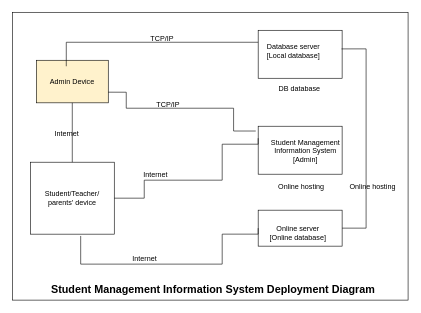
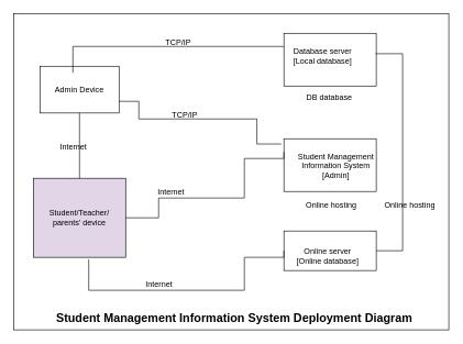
  <mxCell id="0" />
  <mxCell id="1" parent="0" />
  <mxCell id="2" value="" style="rounded=0;whiteSpace=wrap;html=1;" parent="1" vertex="1"><mxGeometry x="20" y="20" width="660" height="480" as="geometry" /></mxCell>
- <mxCell id="3" value="Admin Device" style="rounded=0;whiteSpace=wrap;html=1;fillColor=#fff2cc;" parent="1" vertex="1"><mxGeometry x="60" y="100" width="120" height="71" as="geometry" /></mxCell>
- <mxCell id="4" value="Student/Teacher/&lt;br&gt;parents' device" style="rounded=0;whiteSpace=wrap;html=1;" parent="1" vertex="1"><mxGeometry x="50" y="270" width="140" height="120" as="geometry" /></mxCell>
+ <mxCell id="3" value="Admin Device" style="rounded=0;whiteSpace=wrap;html=1;" parent="1" vertex="1"><mxGeometry x="60" y="100" width="120" height="71" as="geometry" /></mxCell>
+ <mxCell id="4" value="Student/Teacher/&lt;br&gt;parents' device" style="rounded=0;whiteSpace=wrap;html=1;fillColor=#e1d5e7;" parent="1" vertex="1"><mxGeometry x="50" y="270" width="140" height="120" as="geometry" /></mxCell>
  <mxCell id="5" value="" style="rounded=0;whiteSpace=wrap;html=1;" parent="1" vertex="1"><mxGeometry x="430" y="50" width="140" height="80" as="geometry" /></mxCell>
  <mxCell id="6" value="" style="rounded=0;whiteSpace=wrap;html=1;" parent="1" vertex="1"><mxGeometry x="430" y="210" width="140" height="80" as="geometry" /></mxCell>
  <mxCell id="7" value="" style="rounded=0;whiteSpace=wrap;html=1;" parent="1" vertex="1"><mxGeometry x="430" y="350" width="140" height="60" as="geometry" /></mxCell>
  <mxCell id="8" value="" style="endArrow=none;html=1;rounded=0;edgeStyle=orthogonalEdgeStyle;entryX=0;entryY=0.25;entryDx=0;entryDy=0;" edge="1" parent="1" target="5"><mxGeometry width="50" height="50" relative="1" as="geometry"><mxPoint x="110" y="110" as="sourcePoint" /><mxPoint x="110" y="50" as="targetPoint" /><Array as="points"><mxPoint x="110" y="70" /><mxPoint x="430" y="70" /></Array></mxGeometry></mxCell>
  <mxCell id="9" value="TCP/IP" style="text;html=1;strokeColor=none;fillColor=none;align=center;verticalAlign=middle;whiteSpace=wrap;rounded=0;" vertex="1" parent="1"><mxGeometry x="240" y="50" width="60" height="30" as="geometry" /></mxCell>
  <mxCell id="10" value="Database server&lt;br&gt;[Local database]&lt;br&gt;&lt;span style=&quot;color: rgba(0 , 0 , 0 , 0) ; font-family: monospace ; font-size: 0px&quot;&gt;[]%3CmxGraphModel%3E%3Croot%3E%3CmxCell%20id%3D%220%22%2F%3E%3CmxCell%20id%3D%221%22%20parent%3D%220%22%2F%3E%3CmxCell%20id%3D%222%22%20value%3D%22%22%20style%3D%22endArrow%3Dnone%3Bhtml%3D1%3Brounded%3D0%3BedgeStyle%3DorthogonalEdgeStyle%3BentryX%3D0%3BentryY%3D0.25%3BentryDx%3D0%3BentryDy%3D0%3B%22%20edge%3D%221%22%20parent%3D%221%22%3E%3CmxGeometry%20width%3D%2250%22%20height%3D%2250%22%20relative%3D%221%22%20as%3D%22geometry%22%3E%3CmxPoint%20x%3D%22170%22%20y%3D%22130%22%20as%3D%22sourcePoint%22%2F%3E%3CmxPoint%20x%3D%22490%22%20y%3D%2295%22%20as%3D%22targetPoint%22%2F%3E%3CArray%20as%3D%22points%22%3E%3CmxPoint%20x%3D%22170%22%20y%3D%2290%22%2F%3E%3CmxPoint%20x%3D%22490%22%20y%3D%2290%22%2F%3E%3C%2FArray%3E%3C%2FmxGeometry%3E%3C%2FmxCell%3E%3C%2Froot%3E%3C%2FmxGraphModel%3E&lt;/span&gt;&lt;span style=&quot;color: rgba(0 , 0 , 0 , 0) ; font-family: monospace ; font-size: 0px&quot;&gt;%3CmxGraphModel%3E%3Croot%3E%3CmxCell%20id%3D%220%22%2F%3E%3CmxCell%20id%3D%221%22%20parent%3D%220%22%2F%3E%3CmxCell%20id%3D%222%22%20value%3D%22%22%20style%3D%22endArrow%3Dnone%3Bhtml%3D1%3Brounded%3D0%3BedgeStyle%3DorthogonalEdgeStyle%3BentryX%3D0%3BentryY%3D0.25%3BentryDx%3D0%3BentryDy%3D0%3B%22%20edge%3D%221%22%20parent%3D%221%22%3E%3CmxGeometry%20width%3D%2250%22%20height%3D%2250%22%20relative%3D%221%22%20as%3D%22geometry%22%3E%3CmxPoint%20x%3D%22170%22%20y%3D%22130%22%20as%3D%22sourcePoint%22%2F%3E%3CmxPoint%20x%3D%22490%22%20y%3D%2295%22%20as%3D%22targetPoint%22%2F%3E%3CArray%20as%3D%22points%22%3E%3CmxPoint%20x%3D%22170%22%20y%3D%2290%22%2F%3E%3CmxPoint%20x%3D%22490%22%20y%3D%2290%22%2F%3E%3C%2FArray%3E%3C%2FmxGeometry%3E%3C%2FmxCell%3E%3C%2Froot%3E%3C%2FmxGraphModel%3E&lt;/span&gt;" style="text;html=1;strokeColor=none;fillColor=none;align=center;verticalAlign=middle;whiteSpace=wrap;rounded=0;" vertex="1" parent="1"><mxGeometry x="438" y="63" width="102" height="57" as="geometry" /></mxCell>
  <mxCell id="11" value="" style="endArrow=none;html=1;rounded=0;edgeStyle=orthogonalEdgeStyle;entryX=0.993;entryY=0.388;entryDx=0;entryDy=0;entryPerimeter=0;exitX=1;exitY=0.5;exitDx=0;exitDy=0;" edge="1" parent="1" source="7" target="5"><mxGeometry width="50" height="50" relative="1" as="geometry"><mxPoint x="400" y="190" as="sourcePoint" /><mxPoint x="440" y="160" as="targetPoint" /><Array as="points"><mxPoint x="610" y="380" /><mxPoint x="610" y="81" /></Array></mxGeometry></mxCell>
  <mxCell id="12" value="Student Management&lt;br&gt;Information System&lt;br&gt;[Admin]" style="text;html=1;strokeColor=none;fillColor=none;align=center;verticalAlign=middle;whiteSpace=wrap;rounded=0;" vertex="1" parent="1"><mxGeometry x="448" y="221" width="122" height="59" as="geometry" /></mxCell>
  <mxCell id="13" value="Online server&lt;br&gt;[Online database]" style="text;html=1;strokeColor=none;fillColor=none;align=center;verticalAlign=middle;whiteSpace=wrap;rounded=0;" vertex="1" parent="1"><mxGeometry x="448" y="375" width="97" height="25" as="geometry" /></mxCell>
  <mxCell id="14" value="DB database" style="text;html=1;strokeColor=none;fillColor=none;align=center;verticalAlign=middle;whiteSpace=wrap;rounded=0;" vertex="1" parent="1"><mxGeometry x="448" y="136" width="102" height="24" as="geometry" /></mxCell>
  <mxCell id="15" value="Internet&lt;span style=&quot;color: rgba(0 , 0 , 0 , 0) ; font-family: monospace ; font-size: 0px&quot;&gt;%3CmxGraphModel%3E%3Croot%3E%3CmxCell%20id%3D%220%22%2F%3E%3CmxCell%20id%3D%221%22%20parent%3D%220%22%2F%3E%3CmxCell%20id%3D%222%22%20value%3D%22TCP%2FIP%22%20style%3D%22text%3Bhtml%3D1%3BstrokeColor%3Dnone%3BfillColor%3Dnone%3Balign%3Dcenter%3BverticalAlign%3Dmiddle%3BwhiteSpace%3Dwrap%3Brounded%3D0%3B%22%20vertex%3D%221%22%20parent%3D%221%22%3E%3CmxGeometry%20x%3D%22300%22%20y%3D%2270%22%20width%3D%2260%22%20height%3D%2230%22%20as%3D%22geometry%22%2F%3E%3C%2FmxCell%3E%3C%2Froot%3E%3C%2FmxGraphModel%3E&lt;/span&gt;&lt;span style=&quot;color: rgba(0 , 0 , 0 , 0) ; font-family: monospace ; font-size: 0px&quot;&gt;%3CmxGraphModel%3E%3Croot%3E%3CmxCell%20id%3D%220%22%2F%3E%3CmxCell%20id%3D%221%22%20parent%3D%220%22%2F%3E%3CmxCell%20id%3D%222%22%20value%3D%22TCP%2FIP%22%20style%3D%22text%3Bhtml%3D1%3BstrokeColor%3Dnone%3BfillColor%3Dnone%3Balign%3Dcenter%3BverticalAlign%3Dmiddle%3BwhiteSpace%3Dwrap%3Brounded%3D0%3B%22%20vertex%3D%221%22%20parent%3D%221%22%3E%3CmxGeometry%20x%3D%22300%22%20y%3D%2270%22%20width%3D%2260%22%20height%3D%2230%22%20as%3D%22geometry%22%2F%3E%3C%2FmxCell%3E%3C%2Froot%3E%3C%2FmxGraphModel%3E&lt;/span&gt;" style="text;html=1;strokeColor=none;fillColor=none;align=center;verticalAlign=middle;whiteSpace=wrap;rounded=0;" vertex="1" parent="1"><mxGeometry x="60" y="210" width="102" height="24" as="geometry" /></mxCell>
  <mxCell id="16" value="Online hosting" style="text;html=1;strokeColor=none;fillColor=none;align=center;verticalAlign=middle;whiteSpace=wrap;rounded=0;" vertex="1" parent="1"><mxGeometry x="450.5" y="300" width="102" height="24" as="geometry" /></mxCell>
  <mxCell id="17" value="Online hosting" style="text;html=1;strokeColor=none;fillColor=none;align=center;verticalAlign=middle;whiteSpace=wrap;rounded=0;" vertex="1" parent="1"><mxGeometry x="570" y="300" width="102" height="24" as="geometry" /></mxCell>
  <mxCell id="18" value="TCP/IP" style="text;html=1;strokeColor=none;fillColor=none;align=center;verticalAlign=middle;whiteSpace=wrap;rounded=0;" vertex="1" parent="1"><mxGeometry x="250" y="160" width="60" height="30" as="geometry" /></mxCell>
  <mxCell id="19" value="Internet&lt;span style=&quot;color: rgba(0 , 0 , 0 , 0) ; font-family: monospace ; font-size: 0px&quot;&gt;%3CmxGraphModel%3E%3Croot%3E%3CmxCell%20id%3D%220%22%2F%3E%3CmxCell%20id%3D%221%22%20parent%3D%220%22%2F%3E%3CmxCell%20id%3D%222%22%20value%3D%22TCP%2FIP%22%20style%3D%22text%3Bhtml%3D1%3BstrokeColor%3Dnone%3BfillColor%3Dnone%3Balign%3Dcenter%3BverticalAlign%3Dmiddle%3BwhiteSpace%3Dwrap%3Brounded%3D0%3B%22%20vertex%3D%221%22%20parent%3D%221%22%3E%3CmxGeometry%20x%3D%22300%22%20y%3D%2270%22%20width%3D%2260%22%20height%3D%2230%22%20as%3D%22geometry%22%2F%3E%3C%2FmxCell%3E%3C%2Froot%3E%3C%2FmxGraphModel%3E&lt;/span&gt;&lt;span style=&quot;color: rgba(0 , 0 , 0 , 0) ; font-family: monospace ; font-size: 0px&quot;&gt;%3CmxGraphModel%3E%3Croot%3E%3CmxCell%20id%3D%220%22%2F%3E%3CmxCell%20id%3D%221%22%20parent%3D%220%22%2F%3E%3CmxCell%20id%3D%222%22%20value%3D%22TCP%2FIP%22%20style%3D%22text%3Bhtml%3D1%3BstrokeColor%3Dnone%3BfillColor%3Dnone%3Balign%3Dcenter%3BverticalAlign%3Dmiddle%3BwhiteSpace%3Dwrap%3Brounded%3D0%3B%22%20vertex%3D%221%22%20parent%3D%221%22%3E%3CmxGeometry%20x%3D%22300%22%20y%3D%2270%22%20width%3D%2260%22%20height%3D%2230%22%20as%3D%22geometry%22%2F%3E%3C%2FmxCell%3E%3C%2Froot%3E%3C%2FmxGraphModel%3E&lt;/span&gt;" style="text;html=1;strokeColor=none;fillColor=none;align=center;verticalAlign=middle;whiteSpace=wrap;rounded=0;" vertex="1" parent="1"><mxGeometry x="208" y="280" width="102" height="24" as="geometry" /></mxCell>
  <mxCell id="20" value="Internet&lt;span style=&quot;color: rgba(0 , 0 , 0 , 0) ; font-family: monospace ; font-size: 0px&quot;&gt;%3CmxGraphModel%3E%3Croot%3E%3CmxCell%20id%3D%220%22%2F%3E%3CmxCell%20id%3D%221%22%20parent%3D%220%22%2F%3E%3CmxCell%20id%3D%222%22%20value%3D%22TCP%2FIP%22%20style%3D%22text%3Bhtml%3D1%3BstrokeColor%3Dnone%3BfillColor%3Dnone%3Balign%3Dcenter%3BverticalAlign%3Dmiddle%3BwhiteSpace%3Dwrap%3Brounded%3D0%3B%22%20vertex%3D%221%22%20parent%3D%221%22%3E%3CmxGeometry%20x%3D%22300%22%20y%3D%2270%22%20width%3D%2260%22%20height%3D%2230%22%20as%3D%22geometry%22%2F%3E%3C%2FmxCell%3E%3C%2Froot%3E%3C%2FmxGraphModel%3E&lt;/span&gt;&lt;span style=&quot;color: rgba(0 , 0 , 0 , 0) ; font-family: monospace ; font-size: 0px&quot;&gt;%3CmxGraphModel%3E%3Croot%3E%3CmxCell%20id%3D%220%22%2F%3E%3CmxCell%20id%3D%221%22%20parent%3D%220%22%2F%3E%3CmxCell%20id%3D%222%22%20value%3D%22TCP%2FIP%22%20style%3D%22text%3Bhtml%3D1%3BstrokeColor%3Dnone%3BfillColor%3Dnone%3Balign%3Dcenter%3BverticalAlign%3Dmiddle%3BwhiteSpace%3Dwrap%3Brounded%3D0%3B%22%20vertex%3D%221%22%20parent%3D%221%22%3E%3CmxGeometry%20x%3D%22300%22%20y%3D%2270%22%20width%3D%2260%22%20height%3D%2230%22%20as%3D%22geometry%22%2F%3E%3C%2FmxCell%3E%3C%2Froot%3E%3C%2FmxGraphModel%3E&lt;/span&gt;" style="text;html=1;strokeColor=none;fillColor=none;align=center;verticalAlign=middle;whiteSpace=wrap;rounded=0;" vertex="1" parent="1"><mxGeometry x="190" y="420" width="102" height="24" as="geometry" /></mxCell>
  <mxCell id="21" value="" style="endArrow=none;html=1;rounded=0;edgeStyle=orthogonalEdgeStyle;entryX=0.6;entryY=1.025;entryDx=0;entryDy=0;entryPerimeter=0;exitX=0;exitY=0.5;exitDx=0;exitDy=0;" edge="1" parent="1" source="7" target="4"><mxGeometry width="50" height="50" relative="1" as="geometry"><mxPoint x="580" y="390" as="sourcePoint" /><mxPoint x="579.02" y="91.04" as="targetPoint" /><Array as="points"><mxPoint x="430" y="390" /><mxPoint x="370" y="390" /><mxPoint x="370" y="440" /><mxPoint x="134" y="440" /></Array></mxGeometry></mxCell>
  <mxCell id="22" value="" style="endArrow=none;html=1;rounded=0;edgeStyle=orthogonalEdgeStyle;entryX=1;entryY=0.5;entryDx=0;entryDy=0;exitX=0;exitY=0.5;exitDx=0;exitDy=0;" edge="1" parent="1" target="4"><mxGeometry width="50" height="50" relative="1" as="geometry"><mxPoint x="430" y="230" as="sourcePoint" /><mxPoint x="134" y="243" as="targetPoint" /><Array as="points"><mxPoint x="430" y="240" /><mxPoint x="370" y="240" /><mxPoint x="370" y="300" /><mxPoint x="240" y="300" /><mxPoint x="240" y="330" /></Array></mxGeometry></mxCell>
  <mxCell id="23" value="" style="endArrow=none;html=1;rounded=0;entryX=0.5;entryY=1;entryDx=0;entryDy=0;" edge="1" parent="1" target="3"><mxGeometry width="50" height="50" relative="1" as="geometry"><mxPoint x="120" y="270" as="sourcePoint" /><mxPoint x="170" y="220" as="targetPoint" /></mxGeometry></mxCell>
  <mxCell id="24" value="" style="endArrow=none;html=1;rounded=0;edgeStyle=orthogonalEdgeStyle;entryX=1;entryY=0.75;entryDx=0;entryDy=0;exitX=-0.029;exitY=0.1;exitDx=0;exitDy=0;exitPerimeter=0;" edge="1" parent="1" source="6" target="3"><mxGeometry width="50" height="50" relative="1" as="geometry"><mxPoint x="400" y="160" as="sourcePoint" /><mxPoint x="93" y="163" as="targetPoint" /><Array as="points"><mxPoint x="389" y="218" /><mxPoint x="389" y="180" /><mxPoint x="210" y="180" /><mxPoint x="210" y="153" /></Array></mxGeometry></mxCell>
  <mxCell id="25" value="&lt;b&gt;&lt;font style=&quot;font-size: 18px&quot;&gt;Student Management Information System Deployment Diagram&lt;/font&gt;&lt;/b&gt;" style="text;html=1;strokeColor=none;fillColor=none;align=center;verticalAlign=middle;whiteSpace=wrap;rounded=0;" vertex="1" parent="1"><mxGeometry x="50" y="470" width="610" height="24" as="geometry" /></mxCell>
